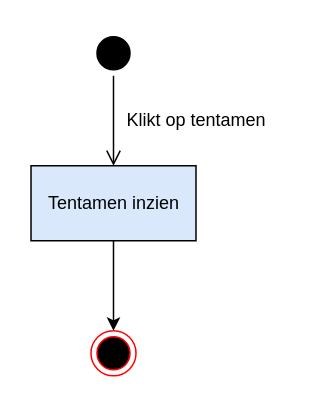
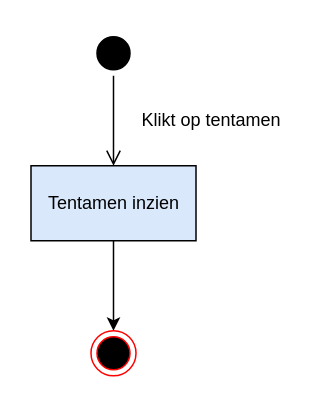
  <mxCell id="0" />
  <mxCell id="1" parent="0" />
  <mxCell id="2" value="" style="ellipse;html=1;shape=startState;fillColor=#000000;strokeColor=#000000;" vertex="1" parent="1"><mxGeometry x="60" y="20" width="30" height="30" as="geometry" /></mxCell>
  <mxCell id="3" value="" style="edgeStyle=orthogonalEdgeStyle;html=1;verticalAlign=bottom;endArrow=open;endSize=8;strokeColor=#000000;rounded=0;" edge="1" source="2" parent="1"><mxGeometry relative="1" as="geometry"><mxPoint x="75" y="110" as="targetPoint" /></mxGeometry></mxCell>
  <mxCell id="4" style="edgeStyle=orthogonalEdgeStyle;rounded=0;orthogonalLoop=1;jettySize=auto;html=1;strokeColor=#000000;" edge="1" parent="1" source="5" target="7"><mxGeometry relative="1" as="geometry" /></mxCell>
  <mxCell id="5" value="Tentamen inzien" style="html=1;strokeColor=#000000;fillColor=#dae8fc;" vertex="1" parent="1"><mxGeometry x="20" y="110" width="110" height="50" as="geometry" /></mxCell>
- <mxCell id="6" value="Klikt op tentamen" style="text;html=1;align=center;verticalAlign=middle;resizable=0;points=[];autosize=1;strokeColor=none;fillColor=none;" vertex="1" parent="1"><mxGeometry x="75" y="70" width="110" height="20" as="geometry" /></mxCell>
+ <mxCell id="6" value="Klikt op tentamen" style="text;html=1;align=center;verticalAlign=middle;resizable=0;points=[];autosize=1;strokeColor=none;fillColor=none;" vertex="1" parent="1"><mxGeometry x="85" y="70" width="110" height="20" as="geometry" /></mxCell>
  <mxCell id="7" value="" style="ellipse;html=1;shape=endState;fillColor=#000000;strokeColor=#ff0000;" vertex="1" parent="1"><mxGeometry x="60" y="220" width="30" height="30" as="geometry" /></mxCell>
